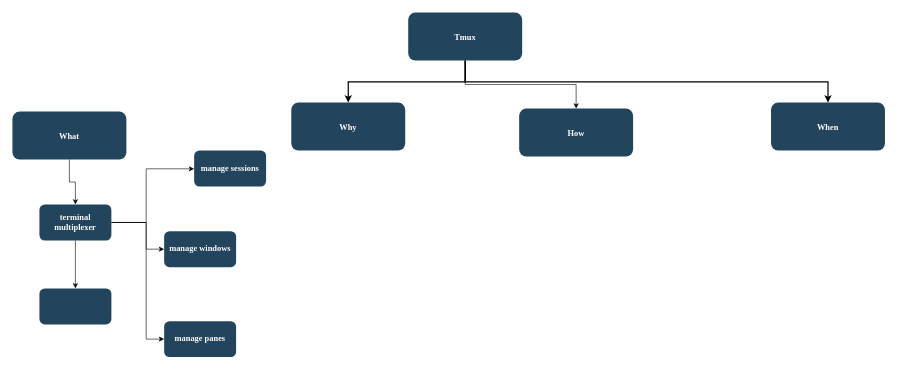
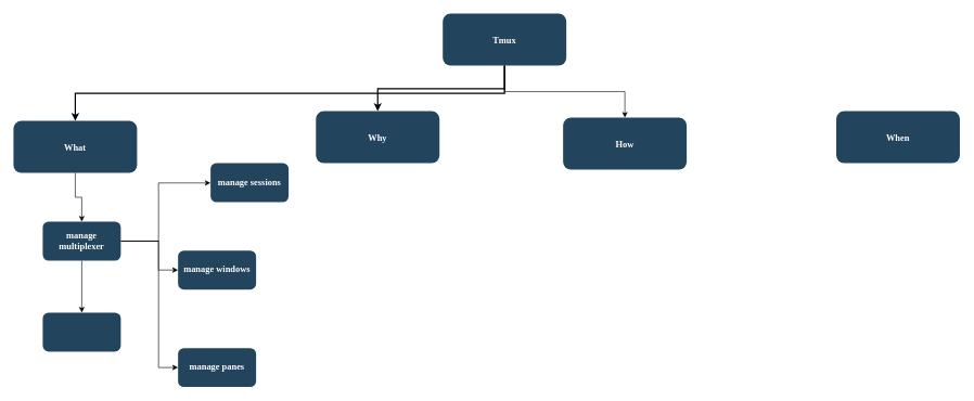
  <mxCell id="0" />
  <mxCell id="1" parent="0" />
  <mxCell id="2" value="" style="edgeStyle=orthogonalEdgeStyle;rounded=0;orthogonalLoop=1;jettySize=auto;html=1;entryX=0.5;entryY=0;entryDx=0;entryDy=0;" parent="1" source="3" target="6" edge="1"><mxGeometry relative="1" as="geometry" /></mxCell>
  <mxCell id="3" value="Tmux" style="rounded=1;fillColor=#23445D;gradientColor=none;strokeColor=none;fontColor=#FFFFFF;fontStyle=1;fontFamily=Tahoma;fontSize=14" parent="1" vertex="1"><mxGeometry x="680" y="20.5" width="190" height="80" as="geometry" /></mxCell>
  <mxCell id="4" value="When" style="rounded=1;fillColor=#23445D;gradientColor=none;strokeColor=none;fontColor=#FFFFFF;fontStyle=1;fontFamily=Tahoma;fontSize=14" parent="1" vertex="1"><mxGeometry x="1285" y="170.5" width="190" height="80" as="geometry" /></mxCell>
- <mxCell id="5" value="" style="edgeStyle=elbowEdgeStyle;elbow=vertical;strokeWidth=2;rounded=0" parent="1" source="3" target="4" edge="1"><mxGeometry x="337" y="215.5" width="100" height="100" as="geometry"><mxPoint x="260" y="150.5" as="sourcePoint" /><mxPoint x="360" y="50.5" as="targetPoint" /></mxGeometry></mxCell>
  <mxCell id="6" value="How" style="rounded=1;fillColor=#23445D;gradientColor=none;strokeColor=none;fontColor=#FFFFFF;fontStyle=1;fontFamily=Tahoma;fontSize=14" parent="1" vertex="1"><mxGeometry x="865" y="180.5" width="190" height="80" as="geometry" /></mxCell>
  <mxCell id="7" value="Why" style="rounded=1;fillColor=#23445D;gradientColor=none;strokeColor=none;fontColor=#FFFFFF;fontStyle=1;fontFamily=Tahoma;fontSize=14" parent="1" vertex="1"><mxGeometry x="485" y="170.5" width="190" height="80" as="geometry" /></mxCell>
  <mxCell id="8" value="" style="edgeStyle=orthogonalEdgeStyle;rounded=0;orthogonalLoop=1;jettySize=auto;html=1;" parent="1" source="9" target="16" edge="1"><mxGeometry relative="1" as="geometry" /></mxCell>
  <mxCell id="9" value="What" style="rounded=1;fillColor=#23445D;gradientColor=none;strokeColor=none;fontColor=#FFFFFF;fontStyle=1;fontFamily=Tahoma;fontSize=14" parent="1" vertex="1"><mxGeometry x="20" y="185.5" width="190" height="80" as="geometry" /></mxCell>
  <mxCell id="10" value="" style="edgeStyle=elbowEdgeStyle;elbow=vertical;strokeWidth=2;rounded=0" parent="1" source="3" target="7" edge="1"><mxGeometry x="347" y="225.5" width="100" height="100" as="geometry"><mxPoint x="785" y="110.5" as="sourcePoint" /><mxPoint x="1390" y="180.5" as="targetPoint" /></mxGeometry></mxCell>
+ <mxCell id="11" value="" style="edgeStyle=elbowEdgeStyle;elbow=vertical;strokeWidth=2;rounded=0" parent="1" source="3" target="9" edge="1"><mxGeometry x="-23" y="135.5" width="100" height="100" as="geometry"><mxPoint x="-100" y="70.5" as="sourcePoint" /><mxPoint x="0" y="-29.5" as="targetPoint" /></mxGeometry></mxCell>
  <mxCell id="12" value="" style="edgeStyle=orthogonalEdgeStyle;rounded=0;orthogonalLoop=1;jettySize=auto;html=1;" parent="1" source="16" target="17" edge="1"><mxGeometry relative="1" as="geometry"><Array as="points"><mxPoint x="243" y="371" /><mxPoint x="243" y="281" /></Array></mxGeometry></mxCell>
  <mxCell id="13" value="" style="edgeStyle=orthogonalEdgeStyle;rounded=0;orthogonalLoop=1;jettySize=auto;html=1;" parent="1" source="16" target="18" edge="1"><mxGeometry relative="1" as="geometry"><Array as="points"><mxPoint x="243" y="371" /><mxPoint x="243" y="415" /></Array></mxGeometry></mxCell>
  <mxCell id="14" value="" style="edgeStyle=orthogonalEdgeStyle;rounded=0;orthogonalLoop=1;jettySize=auto;html=1;" parent="1" source="16" target="19" edge="1"><mxGeometry relative="1" as="geometry" /></mxCell>
  <mxCell id="15" value="" style="edgeStyle=orthogonalEdgeStyle;rounded=0;orthogonalLoop=1;jettySize=auto;html=1;" edge="1" parent="1" source="16" target="20"><mxGeometry relative="1" as="geometry"><Array as="points"><mxPoint x="243" y="371" /><mxPoint x="243" y="565" /></Array></mxGeometry></mxCell>
- <mxCell id="16" value="terminal multiplexer" style="whiteSpace=wrap;html=1;fontSize=14;fontFamily=Tahoma;fillColor=#23445D;strokeColor=none;fontColor=#FFFFFF;rounded=1;gradientColor=none;fontStyle=1;" parent="1" vertex="1"><mxGeometry x="65" y="340.5" width="120" height="60" as="geometry" /></mxCell>
+ <mxCell id="16" value="manage multiplexer" style="whiteSpace=wrap;html=1;fontSize=14;fontFamily=Tahoma;fillColor=#23445D;strokeColor=none;fontColor=#FFFFFF;rounded=1;gradientColor=none;fontStyle=1;" parent="1" vertex="1"><mxGeometry x="65" y="340.5" width="120" height="60" as="geometry" /></mxCell>
  <mxCell id="17" value="manage sessions" style="whiteSpace=wrap;html=1;fontSize=14;fontFamily=Tahoma;fillColor=#23445D;strokeColor=none;fontColor=#FFFFFF;rounded=1;gradientColor=none;fontStyle=1;" parent="1" vertex="1"><mxGeometry x="323" y="250.5" width="120" height="60" as="geometry" /></mxCell>
  <mxCell id="18" value="manage windows" style="whiteSpace=wrap;html=1;fontSize=14;fontFamily=Tahoma;fillColor=#23445D;strokeColor=none;fontColor=#FFFFFF;rounded=1;gradientColor=none;fontStyle=1;" parent="1" vertex="1"><mxGeometry x="273" y="385" width="120" height="60" as="geometry" /></mxCell>
  <mxCell id="19" value="" style="whiteSpace=wrap;html=1;fontSize=14;fontFamily=Tahoma;fillColor=#23445D;strokeColor=none;fontColor=#FFFFFF;rounded=1;gradientColor=none;fontStyle=1;" parent="1" vertex="1"><mxGeometry x="65" y="480.5" width="120" height="60" as="geometry" /></mxCell>
  <mxCell id="20" value="manage panes" style="whiteSpace=wrap;html=1;fontSize=14;fontFamily=Tahoma;fillColor=#23445D;strokeColor=none;fontColor=#FFFFFF;rounded=1;gradientColor=none;fontStyle=1;" vertex="1" parent="1"><mxGeometry x="273" y="535" width="120" height="60" as="geometry" /></mxCell>
